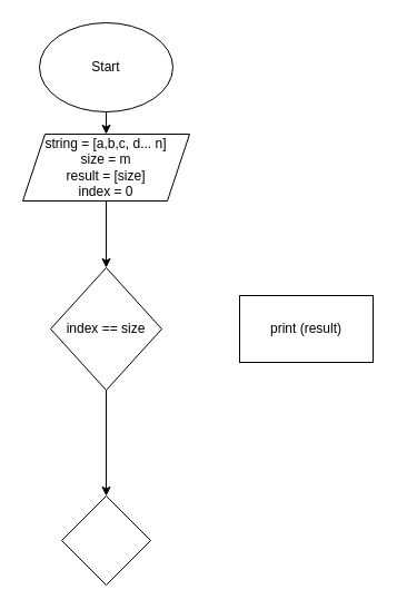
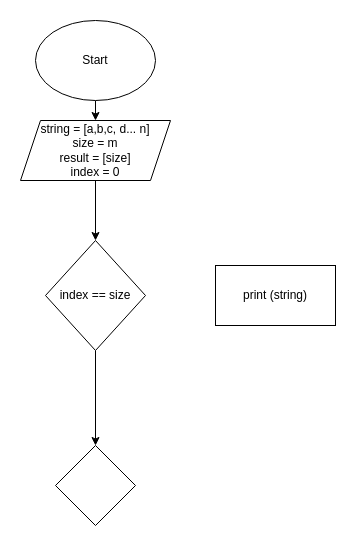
  <mxCell id="0" />
  <mxCell id="1" parent="0" />
  <mxCell id="2" value="" style="edgeStyle=none;html=1;" edge="1" parent="1" source="3" target="5"><mxGeometry relative="1" as="geometry" /></mxCell>
  <mxCell id="3" value="Start" style="ellipse;whiteSpace=wrap;html=1;" vertex="1" parent="1"><mxGeometry x="35" y="20" width="120" height="80" as="geometry" /></mxCell>
  <mxCell id="4" value="" style="edgeStyle=none;html=1;" edge="1" parent="1" source="5" target="7"><mxGeometry relative="1" as="geometry" /></mxCell>
  <mxCell id="5" value="string = [a,b,c, d... n]&lt;br&gt;size = m&lt;br&gt;result = [size]&lt;br&gt;index = 0" style="shape=parallelogram;perimeter=parallelogramPerimeter;whiteSpace=wrap;html=1;fixedSize=1;" vertex="1" parent="1"><mxGeometry x="20" y="120" width="150" height="60" as="geometry" /></mxCell>
  <mxCell id="6" value="" style="edgeStyle=none;html=1;" edge="1" parent="1" source="7" target="9"><mxGeometry relative="1" as="geometry" /></mxCell>
  <mxCell id="7" value="index == size" style="rhombus;whiteSpace=wrap;html=1;" vertex="1" parent="1"><mxGeometry x="45" y="240" width="100" height="110" as="geometry" /></mxCell>
- <mxCell id="8" value="print (result)" style="whiteSpace=wrap;html=1;" vertex="1" parent="1"><mxGeometry x="215" y="265" width="120" height="60" as="geometry" /></mxCell>
+ <mxCell id="8" value="print (string)" style="whiteSpace=wrap;html=1;" vertex="1" parent="1"><mxGeometry x="215" y="265" width="120" height="60" as="geometry" /></mxCell>
  <mxCell id="9" value="" style="rhombus;whiteSpace=wrap;html=1;" vertex="1" parent="1"><mxGeometry x="55" y="445" width="80" height="80" as="geometry" /></mxCell>
